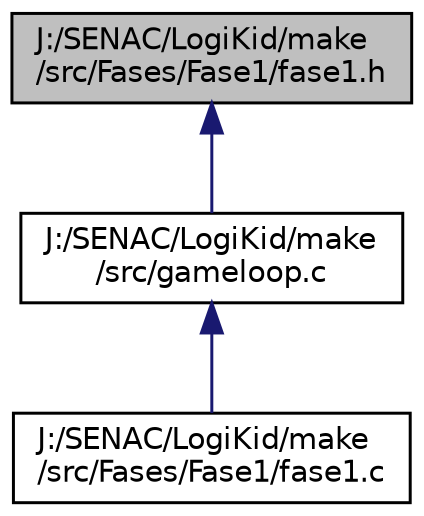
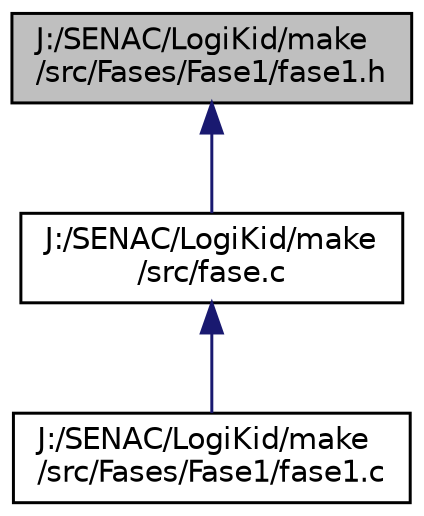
  digraph {
    fontname="DejaVu Sans"
    node [color=black fillcolor=white fontname="DejaVu Sans" fontsize=10 shape=record style=filled]
    edge [color=midnightblue dir=back fontname="DejaVu Sans" fontsize=10 labelfontname=Helvetica labelfontsize=10 style=solid]
    n1 [fillcolor=grey75 fontcolor=black height=0.2 label="J:/SENAC/LogiKid/make\l/src/Fases/Fase1/fase1.h" width=0.4]
-   n2 [height=0.2 label="J:/SENAC/LogiKid/make\l/src/gameloop.c" width=0.4]
+   n2 [height=0.2 label="J:/SENAC/LogiKid/make\l/src/fase.c" width=0.4]
    n3 [height=0.2 label="J:/SENAC/LogiKid/make\l/src/Fases/Fase1/fase1.c" width=0.4]
    n1 -> n2
    n2 -> n3
  }
